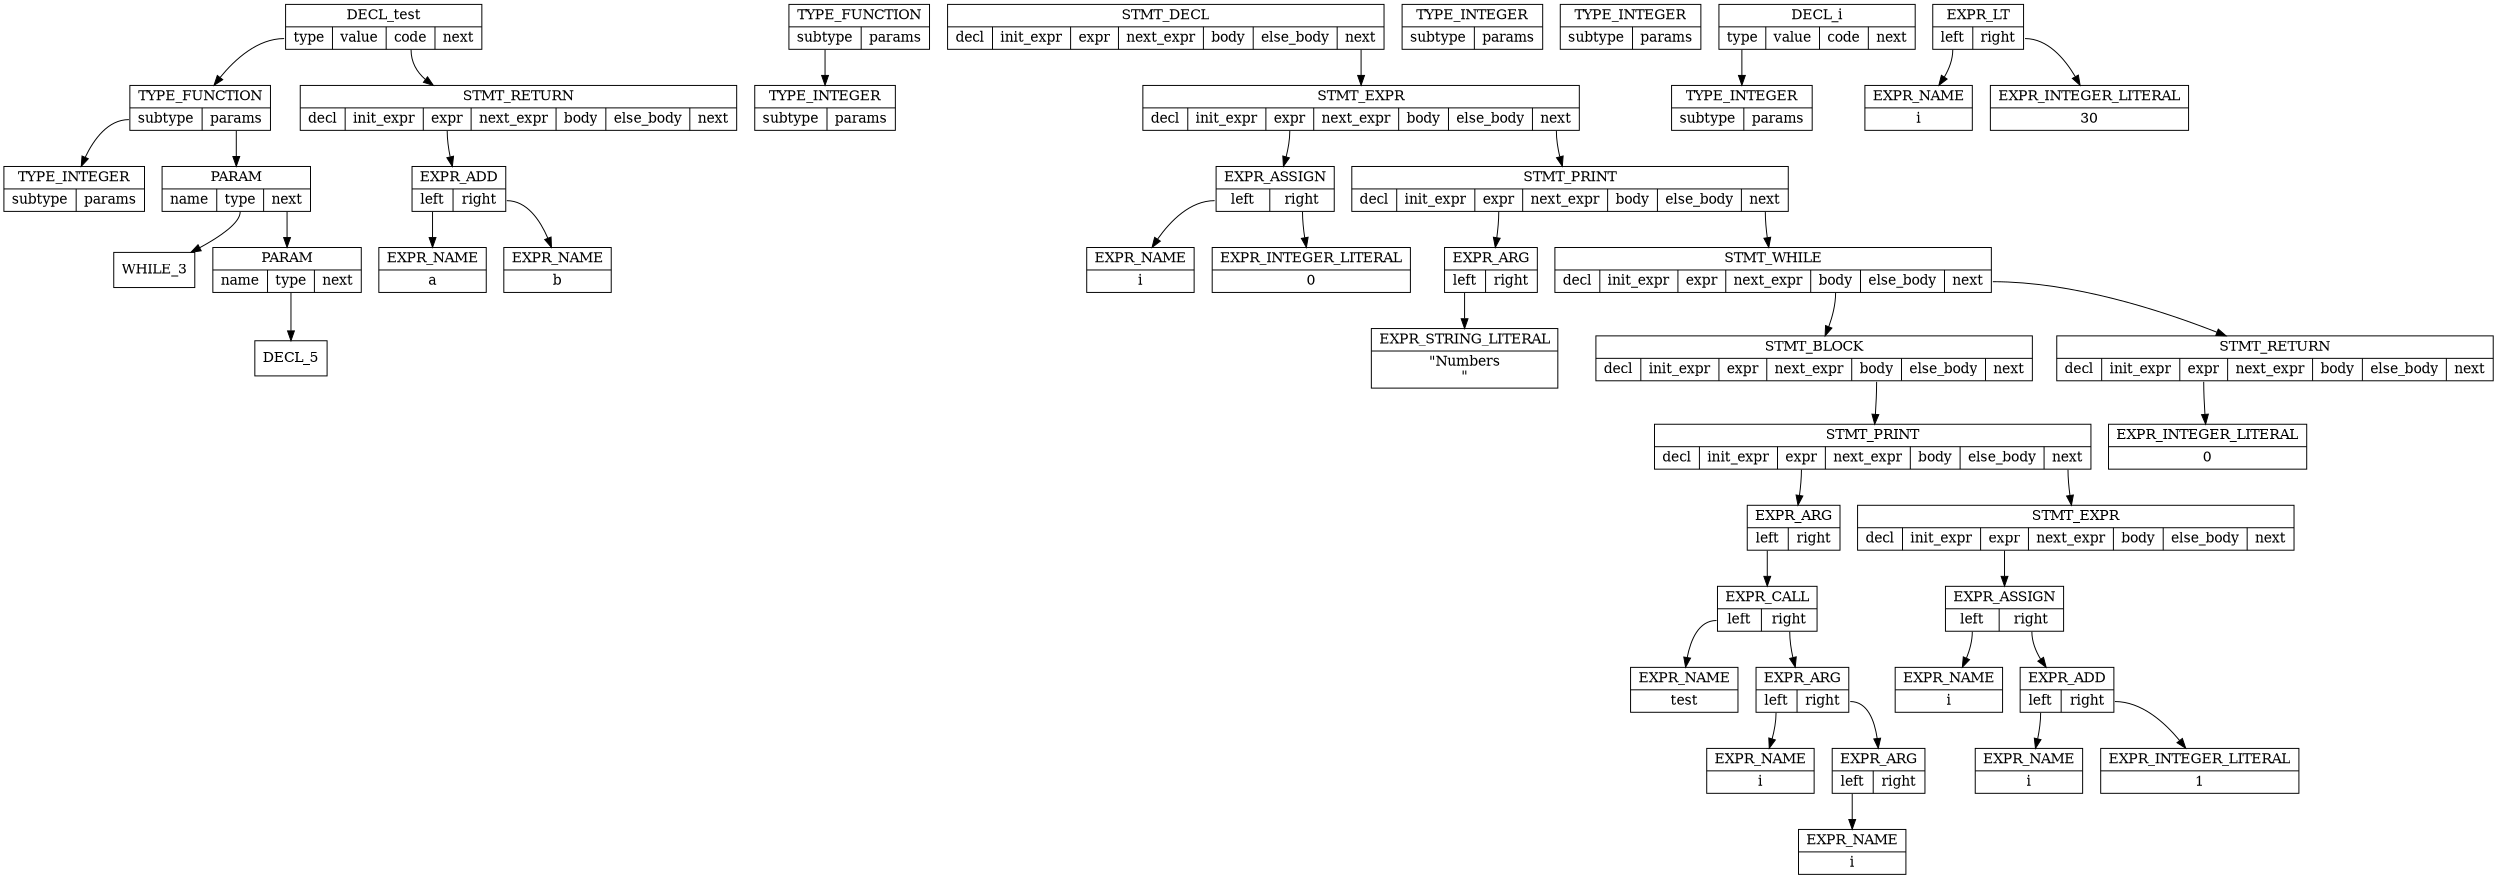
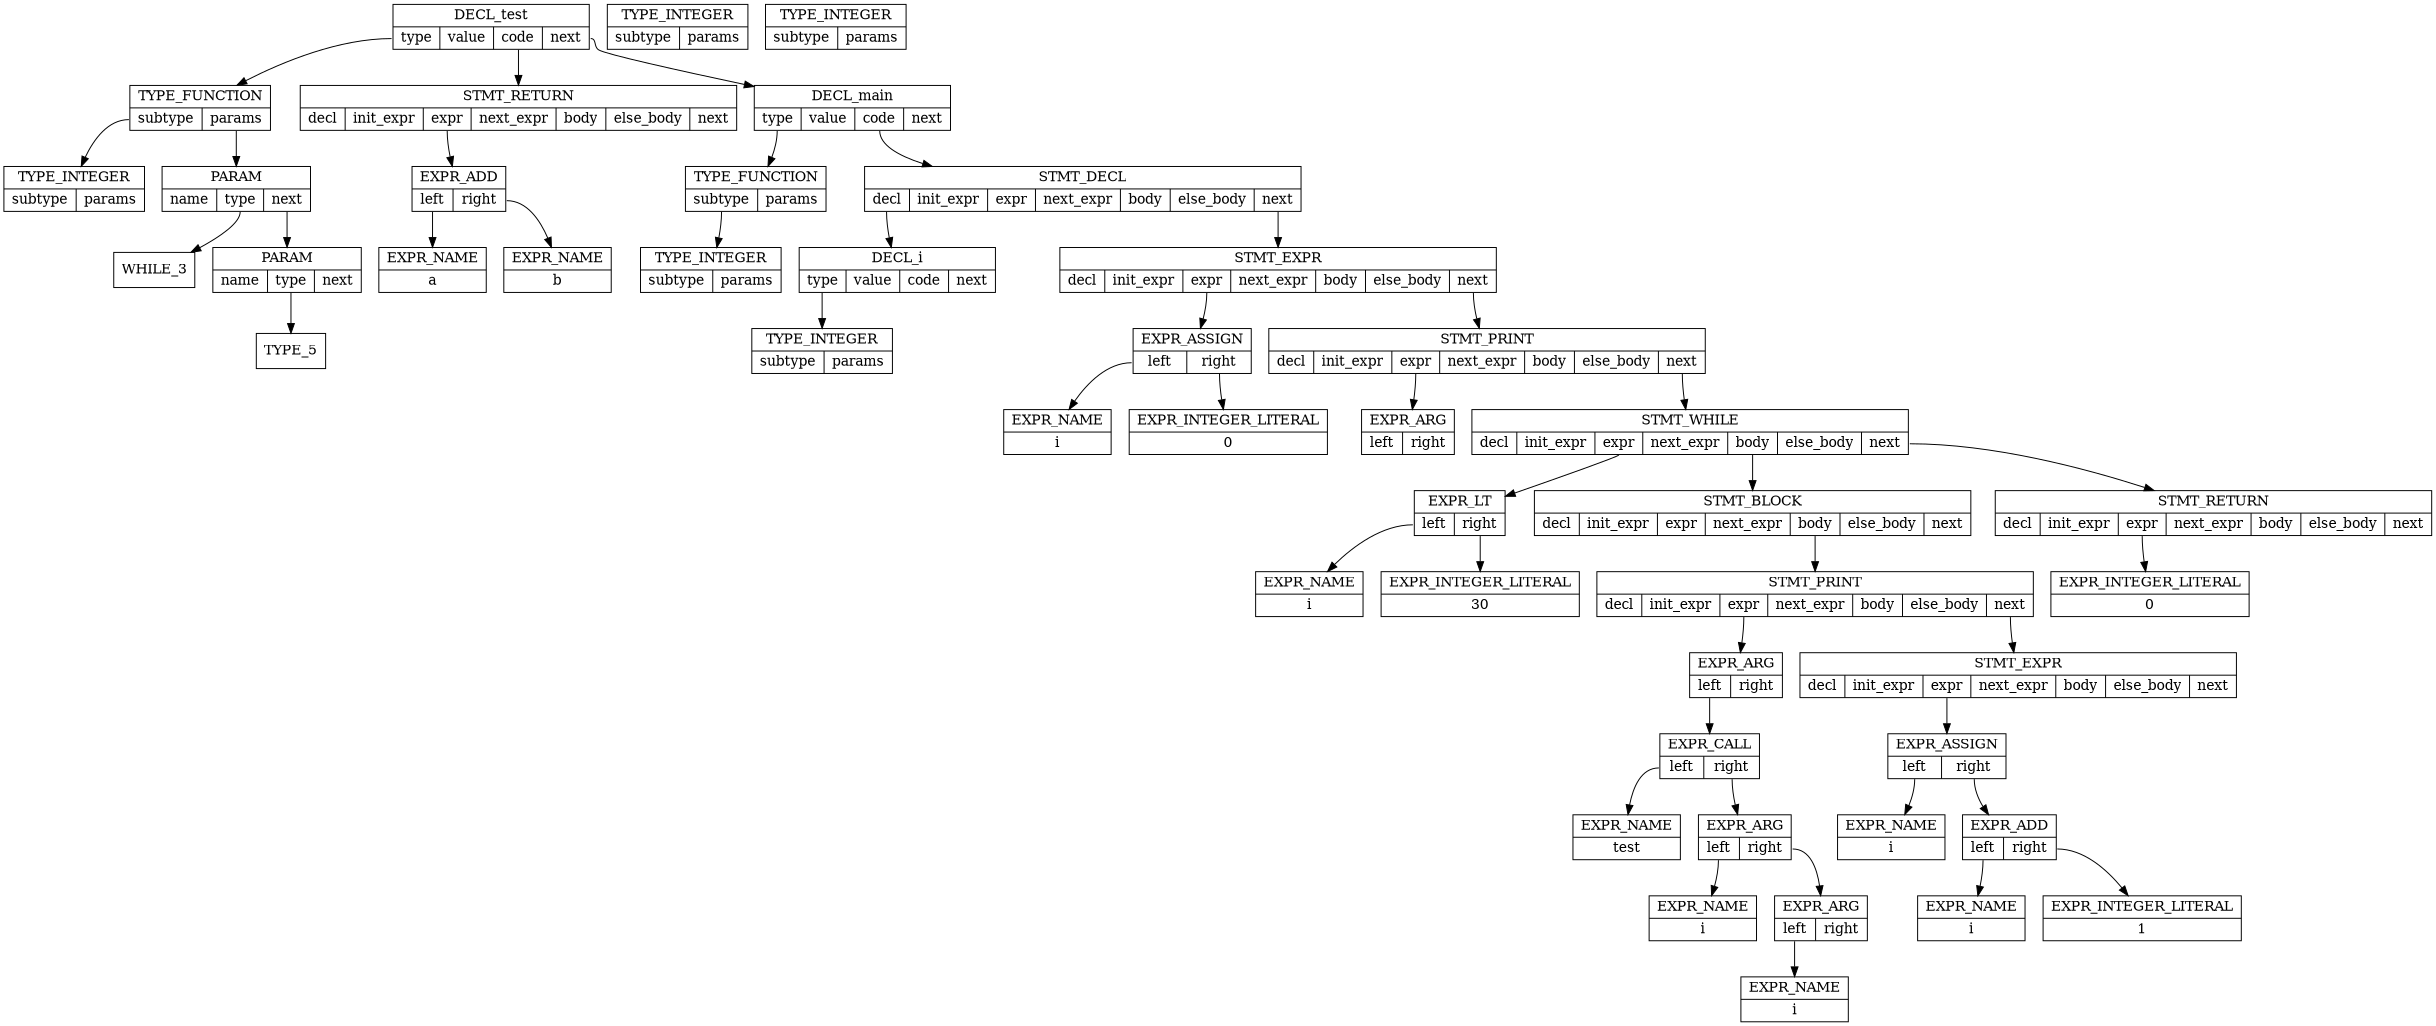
  digraph {
    node [shape=record]
    edge [tailport=left]
    n1 [label="{DECL_test | { <type> type | <value> value | <code> code | <next> next }}"]
    n2 [label="{TYPE_FUNCTION| { <subtype> subtype | <params> params}}"]
    n3 [label="{STMT_RETURN | { <decl> decl | <init_expr> init_expr | <expr> expr | <next_expr> next_expr | <body> body | <else_body> else_body | <next> next }}"]
+   n4 [label="{DECL_main | { <type> type | <value> value | <code> code | <next> next }}"]
    n5 [label="{TYPE_INTEGER | { <subtype> subtype | <params> params }}"]
    n6 [label="{PARAM | { <name> name | <type> type | <next> next }}"]
    n7 [label="{EXPR_ADD | { <left> left | <right> right }}"]
    n8 [label="{TYPE_FUNCTION| { <subtype> subtype | <params> params}}"]
    n9 [label="{STMT_DECL | { <decl> decl | <init_expr> init_expr | <expr> expr | <next_expr> next_expr | <body> body | <else_body> else_body | <next> next }}"]
    n10 [label=WHILE_3]
    n11 [label="{PARAM | { <name> name | <type> type | <next> next }}"]
-   TYPE_5 [label=DECL_5]
+   TYPE_5
    n13 [label="{TYPE_INTEGER | { <subtype> subtype | <params> params }}"]
    n14 [label="{TYPE_INTEGER | { <subtype> subtype | <params> params }}"]
    n15 [label="{EXPR_NAME | { a }}"]
    n16 [label="{EXPR_NAME | { b }}"]
    n17 [label="{TYPE_INTEGER | { <subtype> subtype | <params> params }}"]
    n18 [label="{DECL_i | { <type> type | <value> value | <code> code | <next> next }}"]
    n19 [label="{STMT_EXPR | { <decl> decl | <init_expr> init_expr | <expr> expr | <next_expr> next_expr | <body> body | <else_body> else_body | <next> next }}"]
    n20 [label="{TYPE_INTEGER| { <subtype> subtype | <params> params}}"]
    n21 [label="{EXPR_ASSIGN | { <left> left | <right> right }}"]
    n22 [label="{STMT_PRINT | { <decl> decl | <init_expr> init_expr | <expr> expr | <next_expr> next_expr | <body> body | <else_body> else_body | <next> next }}"]
    n23 [label="{EXPR_NAME | { i }}"]
    n24 [label="{EXPR_INTEGER_LITERAL | { 0 }}"]
    n25 [label="{EXPR_ARG | { <left> left | <right> right }}"]
    n26 [label="{STMT_WHILE | { <decl> decl | <init_expr> init_expr | <expr> expr | <next_expr> next_expr | <body> body | <else_body> else_body | <next> next }}"]
-   n27 [label="{EXPR_STRING_LITERAL | { \"Numbers\n\" }}"]
    n28 [label="{EXPR_LT | { <left> left | <right> right }}"]
    n29 [label="{STMT_BLOCK | { <decl> decl | <init_expr> init_expr | <expr> expr | <next_expr> next_expr | <body> body | <else_body> else_body | <next> next }}"]
    n30 [label="{STMT_RETURN | { <decl> decl | <init_expr> init_expr | <expr> expr | <next_expr> next_expr | <body> body | <else_body> else_body | <next> next }}"]
    n31 [label="{EXPR_NAME | { i }}"]
    n32 [label="{EXPR_INTEGER_LITERAL | { 30 }}"]
    n33 [label="{STMT_PRINT | { <decl> decl | <init_expr> init_expr | <expr> expr | <next_expr> next_expr | <body> body | <else_body> else_body | <next> next }}"]
    n34 [label="{EXPR_INTEGER_LITERAL | { 0 }}"]
    n35 [label="{EXPR_ARG | { <left> left | <right> right }}"]
    n36 [label="{STMT_EXPR | { <decl> decl | <init_expr> init_expr | <expr> expr | <next_expr> next_expr | <body> body | <else_body> else_body | <next> next }}"]
    n37 [label="{EXPR_CALL | { <left> left | <right> right }}"]
    n38 [label="{EXPR_ASSIGN | { <left> left | <right> right }}"]
    n39 [label="{EXPR_NAME | { test }}"]
    n40 [label="{EXPR_ARG | { <left> left | <right> right }}"]
    n41 [label="{EXPR_NAME | { i }}"]
    n42 [label="{EXPR_ARG | { <left> left | <right> right }}"]
    n43 [label="{EXPR_NAME | { i }}"]
    n44 [label="{EXPR_NAME | { i }}"]
    n45 [label="{EXPR_ADD | { <left> left | <right> right }}"]
    n46 [label="{EXPR_NAME | { i }}"]
    n47 [label="{EXPR_INTEGER_LITERAL | { 1 }}"]
    n1 -> n2 [tailport=type]
    n1 -> n3 [tailport=code]
+   n1 -> n4 [tailport=next]
    n2 -> n5 [tailport=subtype]
    n2 -> n6 [tailport=params]
    n3 -> n7 [tailport=expr]
+   n4 -> n8 [tailport=type]
+   n4 -> n9 [tailport=code]
    n6 -> n10 [tailport=type]
    n6 -> n11 [tailport=next]
    n7 -> n15
    n7 -> n16 [tailport=right]
    n8 -> n17 [tailport=subtype]
+   n9 -> n18 [tailport=decl]
    n9 -> n19 [tailport=next]
    n11 -> TYPE_5 [tailport=type]
    n18 -> n20 [tailport=type]
    n19 -> n21 [tailport=expr]
    n19 -> n22 [tailport=next]
    n21 -> n23
    n21 -> n24 [tailport=right]
    n22 -> n25 [tailport=expr]
    n22 -> n26 [tailport=next]
-   n25 -> n27
+   n26 -> n28 [tailport=expr]
    n26 -> n29 [tailport=body]
    n26 -> n30 [tailport=next]
    n28 -> n31
    n28 -> n32 [tailport=right]
    n29 -> n33 [tailport=body]
    n30 -> n34 [tailport=expr]
    n33 -> n35 [tailport=expr]
    n33 -> n36 [tailport=next]
    n35 -> n37
    n36 -> n38 [tailport=expr]
    n37 -> n39
    n37 -> n40 [tailport=right]
    n38 -> n44
    n38 -> n45 [tailport=right]
    n40 -> n41
    n40 -> n42 [tailport=right]
    n42 -> n43
    n45 -> n46
    n45 -> n47 [tailport=right]
  }
